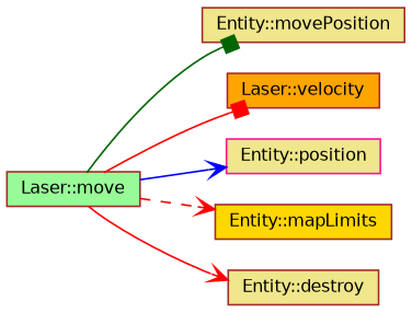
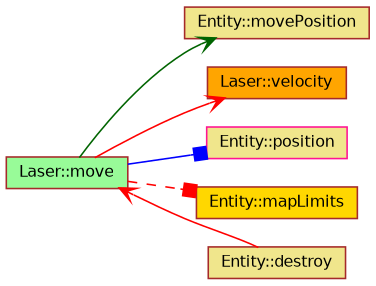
  digraph {
    rankdir=LR
    node [color=brown fillcolor=khaki fontname=Helvetica fontsize=10 shape=record style=filled]
    edge [arrowhead=box color=red fontname=Helvetica fontsize=10 labelfontname=Helvetica labelfontsize=10 style=solid]
    n1 [fillcolor=palegreen fontcolor=black height=0.2 label="Laser::move" width=0.4]
    n2 [height=0.2 label="Entity::movePosition" width=0.4]
    n3 [fillcolor=orange height=0.2 label="Laser::velocity" width=0.4]
    n4 [color=deeppink height=0.2 label="Entity::position" width=0.4]
    n5 [fillcolor=gold height=0.2 label="Entity::mapLimits" width=0.4]
    n6 [height=0.2 label="Entity::destroy" width=0.4]
-   n1 -> n2 [color=darkgreen]
-   n1 -> n3
-   n1 -> n4 [arrowhead=vee color=blue]
-   n1 -> n5 [arrowhead=vee style=dashed]
-   n1 -> n6 [arrowhead=vee]
+   n1 -> n2 [arrowhead=vee color=darkgreen]
+   n1 -> n3 [arrowhead=vee]
+   n1 -> n4 [color=blue]
+   n1 -> n5 [style=dashed]
+   n6 -> n1 [arrowhead=vee]
  }
